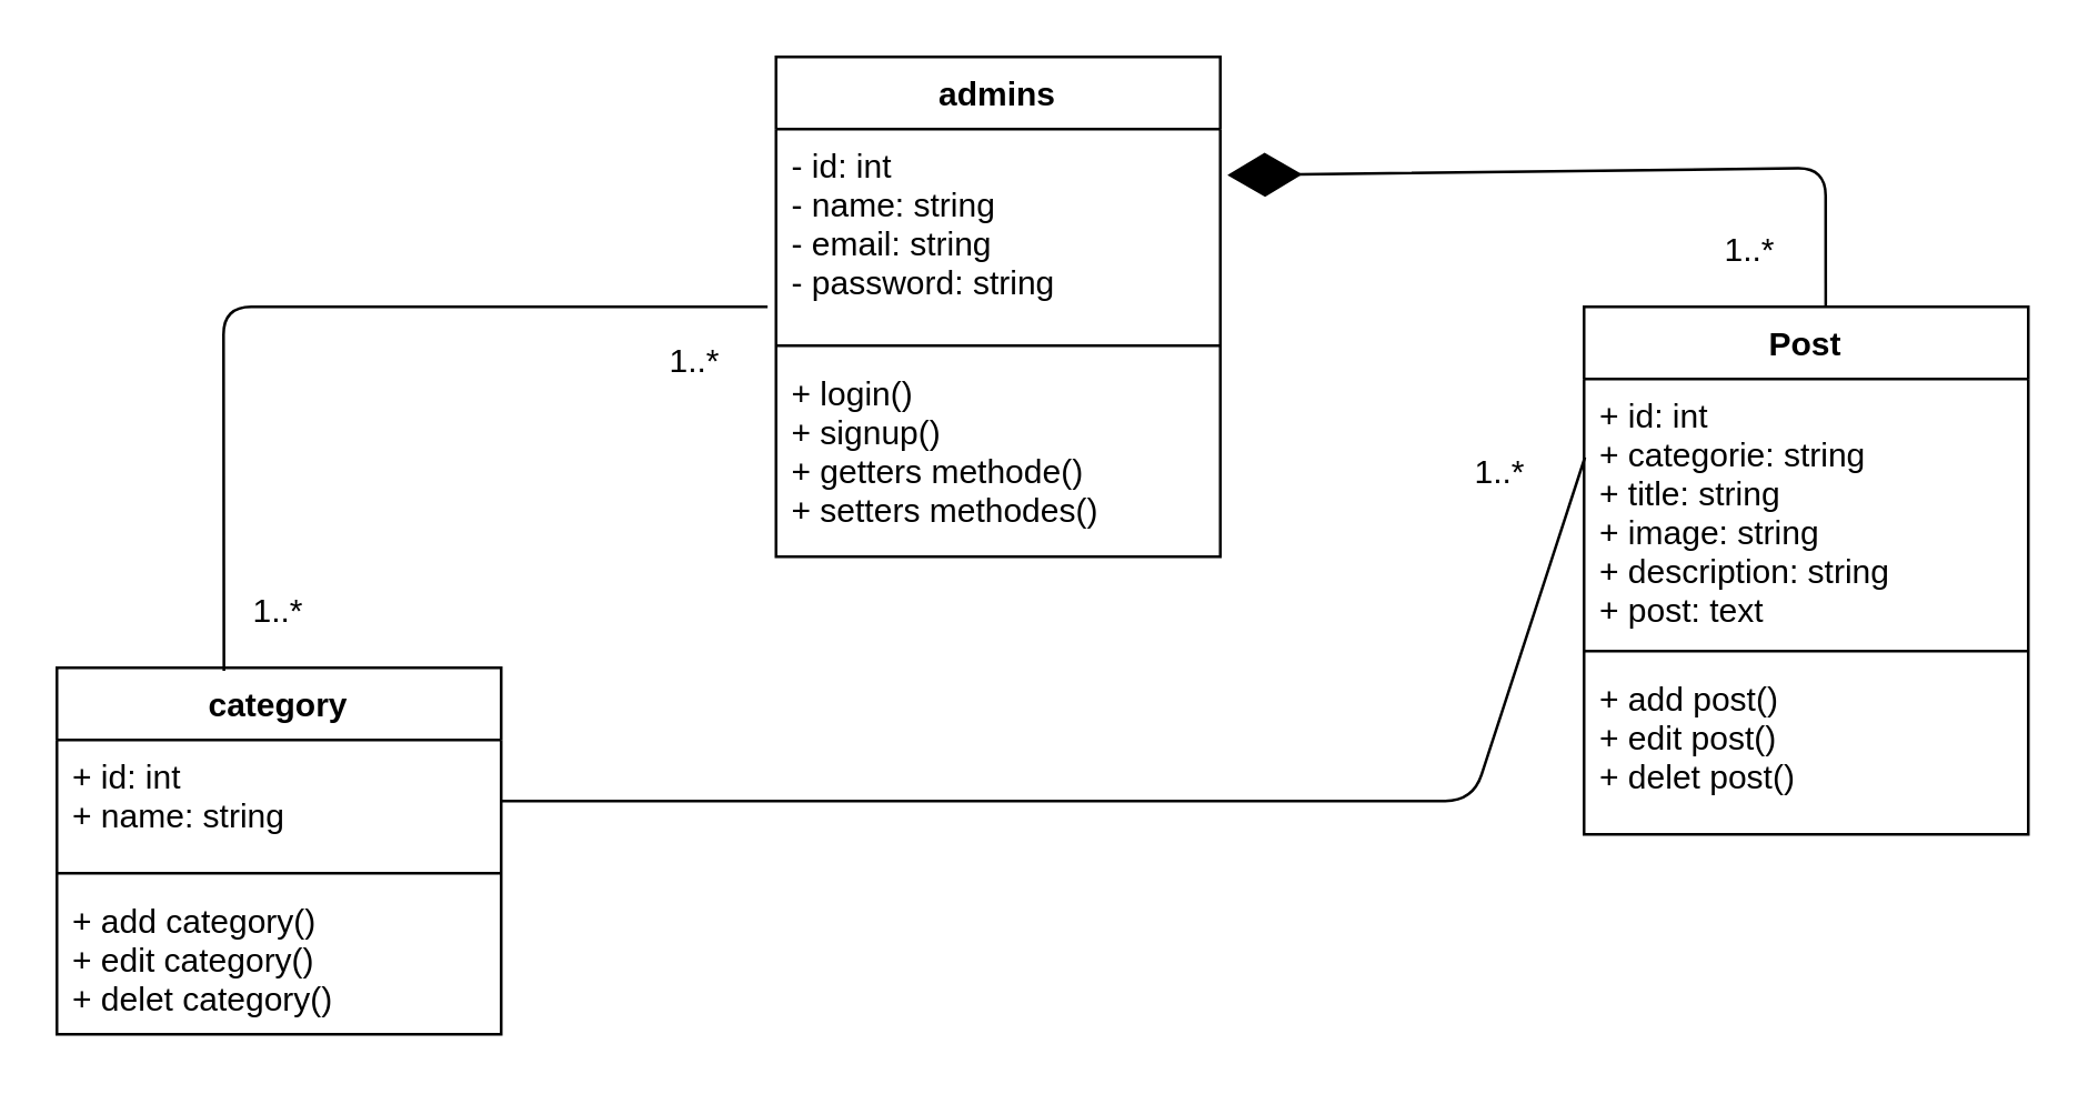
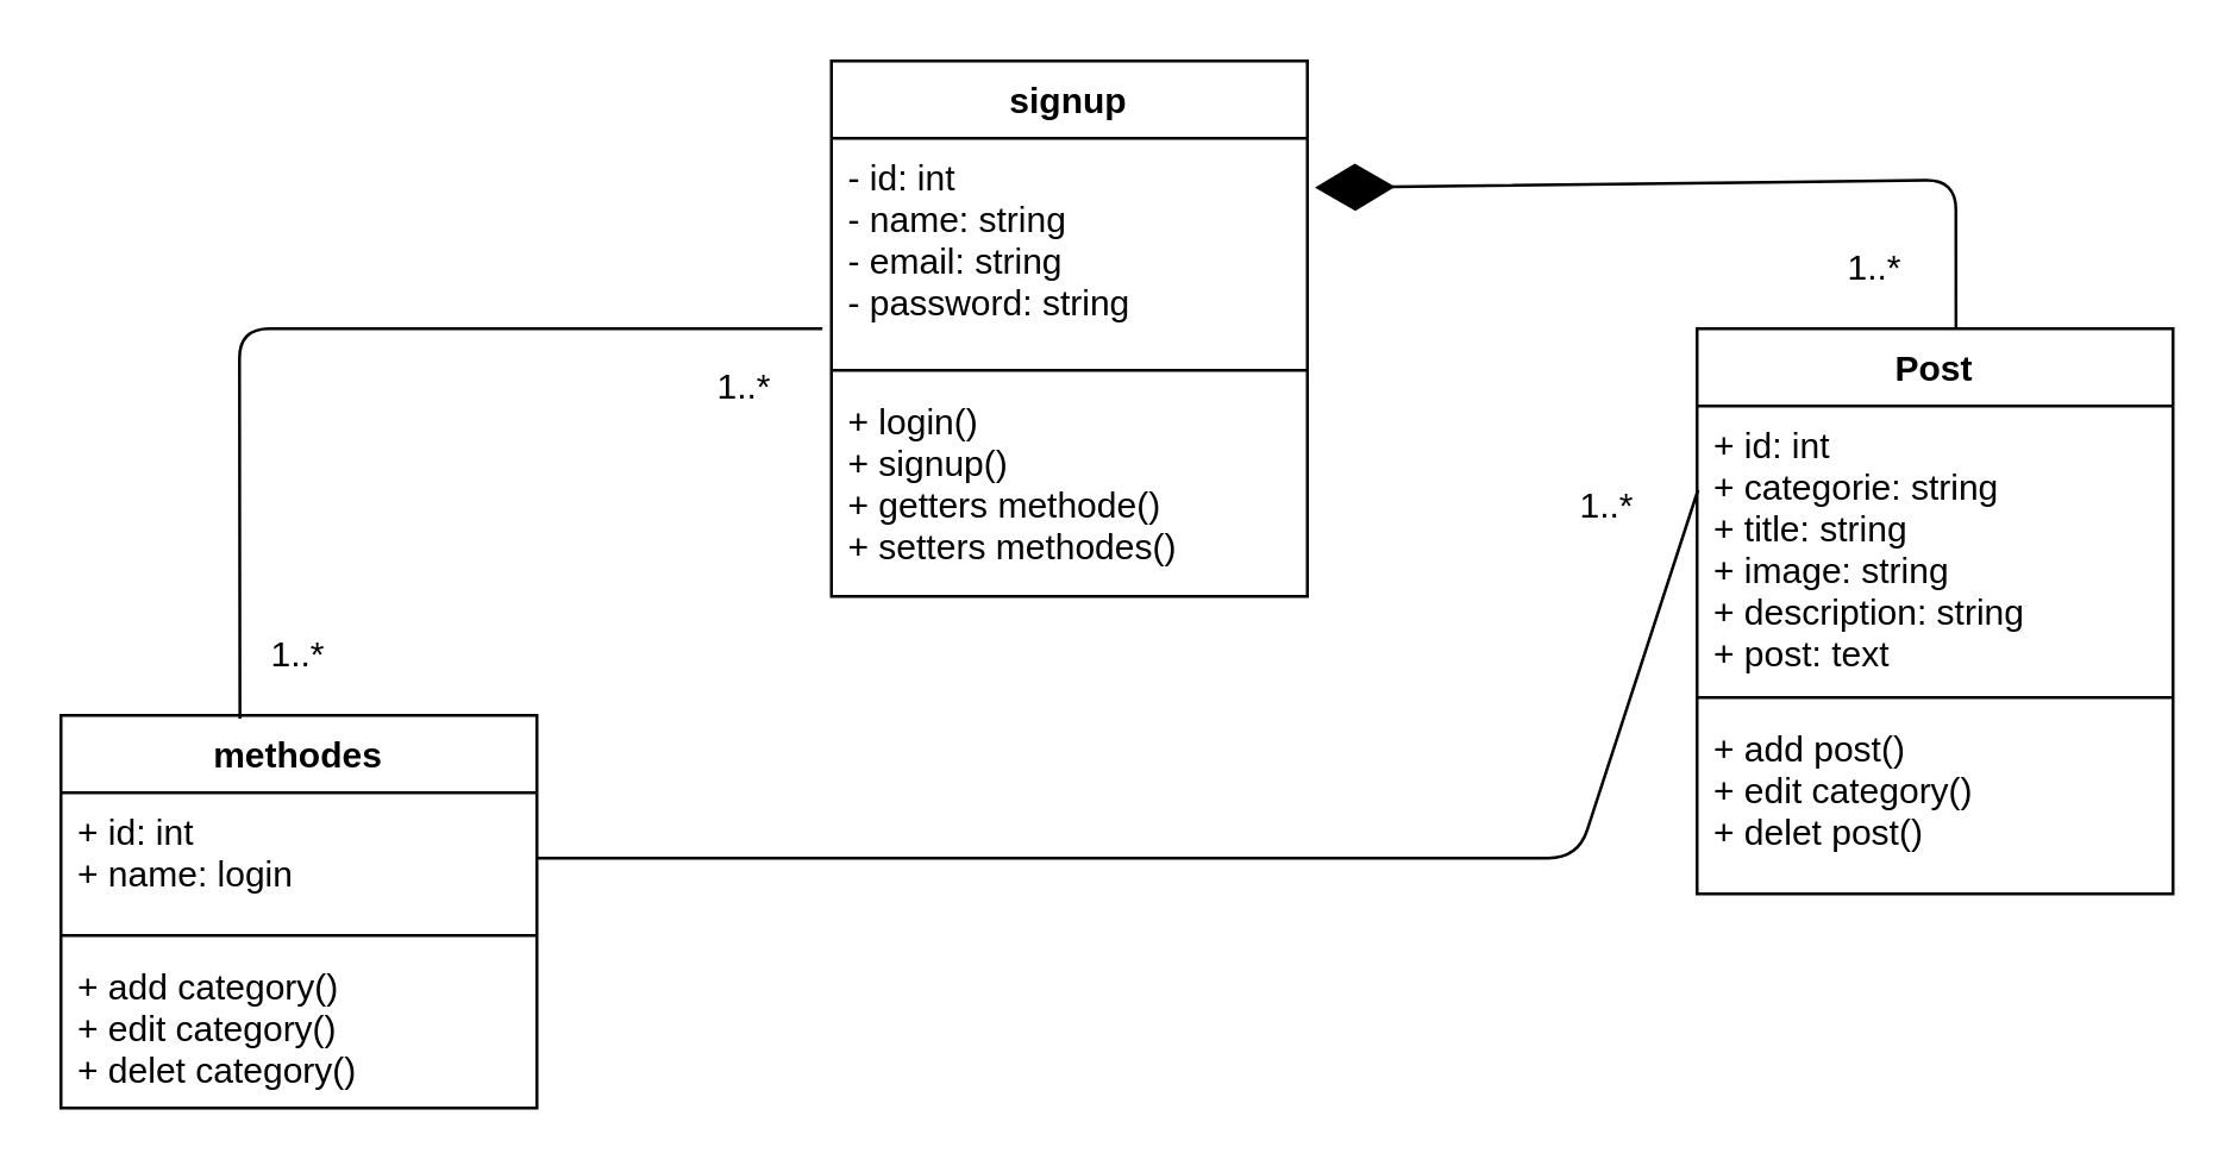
  <mxCell id="0" />
  <mxCell id="1" parent="0" />
- <mxCell id="2" value="admins" style="swimlane;fontStyle=1;align=center;verticalAlign=top;childLayout=stackLayout;horizontal=1;startSize=26;horizontalStack=0;resizeParent=1;resizeParentMax=0;resizeLast=0;collapsible=1;marginBottom=0;" parent="1" vertex="1"><mxGeometry x="279" y="20" width="160" height="180" as="geometry" /></mxCell>
+ <mxCell id="2" value="signup" style="swimlane;fontStyle=1;align=center;verticalAlign=top;childLayout=stackLayout;horizontal=1;startSize=26;horizontalStack=0;resizeParent=1;resizeParentMax=0;resizeLast=0;collapsible=1;marginBottom=0;" parent="1" vertex="1"><mxGeometry x="279" y="20" width="160" height="180" as="geometry" /></mxCell>
  <mxCell id="3" value="- id: int&#10;- name: string&#10;- email: string&#10;- password: string" style="text;align=left;verticalAlign=top;spacingLeft=4;spacingRight=4;overflow=hidden;rotatable=0;points=[[0,0.5],[1,0.5]];portConstraint=eastwest;" parent="2" vertex="1"><mxGeometry y="26" width="160" height="74" as="geometry" /></mxCell>
  <mxCell id="4" value="" style="line;strokeWidth=1;fillColor=none;align=left;verticalAlign=middle;spacingTop=-1;spacingLeft=3;spacingRight=3;rotatable=0;labelPosition=right;points=[];portConstraint=eastwest;" parent="2" vertex="1"><mxGeometry y="100" width="160" height="8" as="geometry" /></mxCell>
  <mxCell id="5" value="+ login()&#10;+ signup()&#10;+ getters methode()&#10;+ setters methodes()" style="text;strokeColor=none;fillColor=none;align=left;verticalAlign=top;spacingLeft=4;spacingRight=4;overflow=hidden;rotatable=0;points=[[0,0.5],[1,0.5]];portConstraint=eastwest;" parent="2" vertex="1"><mxGeometry y="108" width="160" height="72" as="geometry" /></mxCell>
  <mxCell id="6" value="Post" style="swimlane;fontStyle=1;align=center;verticalAlign=top;childLayout=stackLayout;horizontal=1;startSize=26;horizontalStack=0;resizeParent=1;resizeParentMax=0;resizeLast=0;collapsible=1;marginBottom=0;" parent="1" vertex="1"><mxGeometry x="570" y="110" width="160" height="190" as="geometry" /></mxCell>
  <mxCell id="7" value="+ id: int&#10;+ categorie: string&#10;+ title: string&#10;+ image: string&#10;+ description: string&#10;+ post: text" style="text;align=left;verticalAlign=top;spacingLeft=4;spacingRight=4;overflow=hidden;rotatable=0;points=[[0,0.5],[1,0.5]];portConstraint=eastwest;" parent="6" vertex="1"><mxGeometry y="26" width="160" height="94" as="geometry" /></mxCell>
  <mxCell id="8" value="" style="line;strokeWidth=1;fillColor=none;align=left;verticalAlign=middle;spacingTop=-1;spacingLeft=3;spacingRight=3;rotatable=0;labelPosition=right;points=[];portConstraint=eastwest;" parent="6" vertex="1"><mxGeometry y="120" width="160" height="8" as="geometry" /></mxCell>
- <mxCell id="9" value="+ add post()&#10;+ edit post()&#10;+ delet post()" style="text;strokeColor=none;fillColor=none;align=left;verticalAlign=top;spacingLeft=4;spacingRight=4;overflow=hidden;rotatable=0;points=[[0,0.5],[1,0.5]];portConstraint=eastwest;" parent="6" vertex="1"><mxGeometry y="128" width="160" height="62" as="geometry" /></mxCell>
- <mxCell id="10" value="category" style="swimlane;fontStyle=1;align=center;verticalAlign=top;childLayout=stackLayout;horizontal=1;startSize=26;horizontalStack=0;resizeParent=1;resizeParentMax=0;resizeLast=0;collapsible=1;marginBottom=0;" parent="1" vertex="1"><mxGeometry x="20" y="240" width="160" height="132" as="geometry" /></mxCell>
- <mxCell id="11" value="+ id: int&#10;+ name: string" style="text;strokeColor=none;fillColor=none;align=left;verticalAlign=top;spacingLeft=4;spacingRight=4;overflow=hidden;rotatable=0;points=[[0,0.5],[1,0.5]];portConstraint=eastwest;" parent="10" vertex="1"><mxGeometry y="26" width="160" height="44" as="geometry" /></mxCell>
+ <mxCell id="9" value="+ add post()&#10;+ edit category()&#10;+ delet post()" style="text;strokeColor=none;fillColor=none;align=left;verticalAlign=top;spacingLeft=4;spacingRight=4;overflow=hidden;rotatable=0;points=[[0,0.5],[1,0.5]];portConstraint=eastwest;" parent="6" vertex="1"><mxGeometry y="128" width="160" height="62" as="geometry" /></mxCell>
+ <mxCell id="10" value="methodes" style="swimlane;fontStyle=1;align=center;verticalAlign=top;childLayout=stackLayout;horizontal=1;startSize=26;horizontalStack=0;resizeParent=1;resizeParentMax=0;resizeLast=0;collapsible=1;marginBottom=0;" parent="1" vertex="1"><mxGeometry x="20" y="240" width="160" height="132" as="geometry" /></mxCell>
+ <mxCell id="11" value="+ id: int&#10;+ name: login" style="text;strokeColor=none;fillColor=none;align=left;verticalAlign=top;spacingLeft=4;spacingRight=4;overflow=hidden;rotatable=0;points=[[0,0.5],[1,0.5]];portConstraint=eastwest;" parent="10" vertex="1"><mxGeometry y="26" width="160" height="44" as="geometry" /></mxCell>
  <mxCell id="12" value="" style="line;strokeWidth=1;fillColor=none;align=left;verticalAlign=middle;spacingTop=-1;spacingLeft=3;spacingRight=3;rotatable=0;labelPosition=right;points=[];portConstraint=eastwest;" parent="10" vertex="1"><mxGeometry y="70" width="160" height="8" as="geometry" /></mxCell>
  <mxCell id="13" value="+ add category()&#10;+ edit category()&#10;+ delet category()" style="text;strokeColor=none;fillColor=none;align=left;verticalAlign=top;spacingLeft=4;spacingRight=4;overflow=hidden;rotatable=0;points=[[0,0.5],[1,0.5]];portConstraint=eastwest;" parent="10" vertex="1"><mxGeometry y="78" width="160" height="54" as="geometry" /></mxCell>
  <mxCell id="14" value="" style="endArrow=none;html=1;entryX=0.002;entryY=0.3;entryDx=0;entryDy=0;entryPerimeter=0;exitX=1;exitY=0.5;exitDx=0;exitDy=0;" parent="1" source="11" target="7" edge="1"><mxGeometry width="50" height="50" relative="1" as="geometry"><mxPoint x="290" y="401" as="sourcePoint" /><mxPoint x="440" y="410" as="targetPoint" /><Array as="points"><mxPoint x="530" y="288" /></Array></mxGeometry></mxCell>
  <mxCell id="15" value="1..*" style="text;html=1;strokeColor=none;fillColor=none;align=center;verticalAlign=middle;whiteSpace=wrap;rounded=0;" parent="1" vertex="1"><mxGeometry x="520" y="160" width="40" height="20" as="geometry" /></mxCell>
  <mxCell id="16" value="" style="endArrow=diamondThin;endFill=1;endSize=24;html=1;exitX=0.544;exitY=0;exitDx=0;exitDy=0;exitPerimeter=0;entryX=1.016;entryY=0.224;entryDx=0;entryDy=0;entryPerimeter=0;" parent="1" source="6" target="3" edge="1"><mxGeometry width="160" relative="1" as="geometry"><mxPoint x="530" y="340" as="sourcePoint" /><mxPoint x="450" y="190" as="targetPoint" /><Array as="points"><mxPoint x="657" y="60" /></Array></mxGeometry></mxCell>
  <mxCell id="17" value="1..*" style="text;html=1;strokeColor=none;fillColor=none;align=center;verticalAlign=middle;whiteSpace=wrap;rounded=0;" parent="1" vertex="1"><mxGeometry x="610" y="80" width="40" height="20" as="geometry" /></mxCell>
  <mxCell id="18" value="" style="endArrow=none;html=1;entryX=-0.019;entryY=0.865;entryDx=0;entryDy=0;entryPerimeter=0;exitX=0.376;exitY=0.008;exitDx=0;exitDy=0;exitPerimeter=0;" parent="1" source="10" target="3" edge="1"><mxGeometry width="50" height="50" relative="1" as="geometry"><mxPoint x="90" y="251" as="sourcePoint" /><mxPoint x="243.32" y="251.2" as="targetPoint" /><Array as="points"><mxPoint x="80" y="110" /></Array></mxGeometry></mxCell>
  <mxCell id="19" value="1..*" style="text;html=1;strokeColor=none;fillColor=none;align=center;verticalAlign=middle;whiteSpace=wrap;rounded=0;" parent="1" vertex="1"><mxGeometry x="230" y="120" width="40" height="20" as="geometry" /></mxCell>
  <mxCell id="20" value="1..*" style="text;html=1;strokeColor=none;fillColor=none;align=center;verticalAlign=middle;whiteSpace=wrap;rounded=0;" parent="1" vertex="1"><mxGeometry x="80" y="210" width="40" height="20" as="geometry" /></mxCell>
